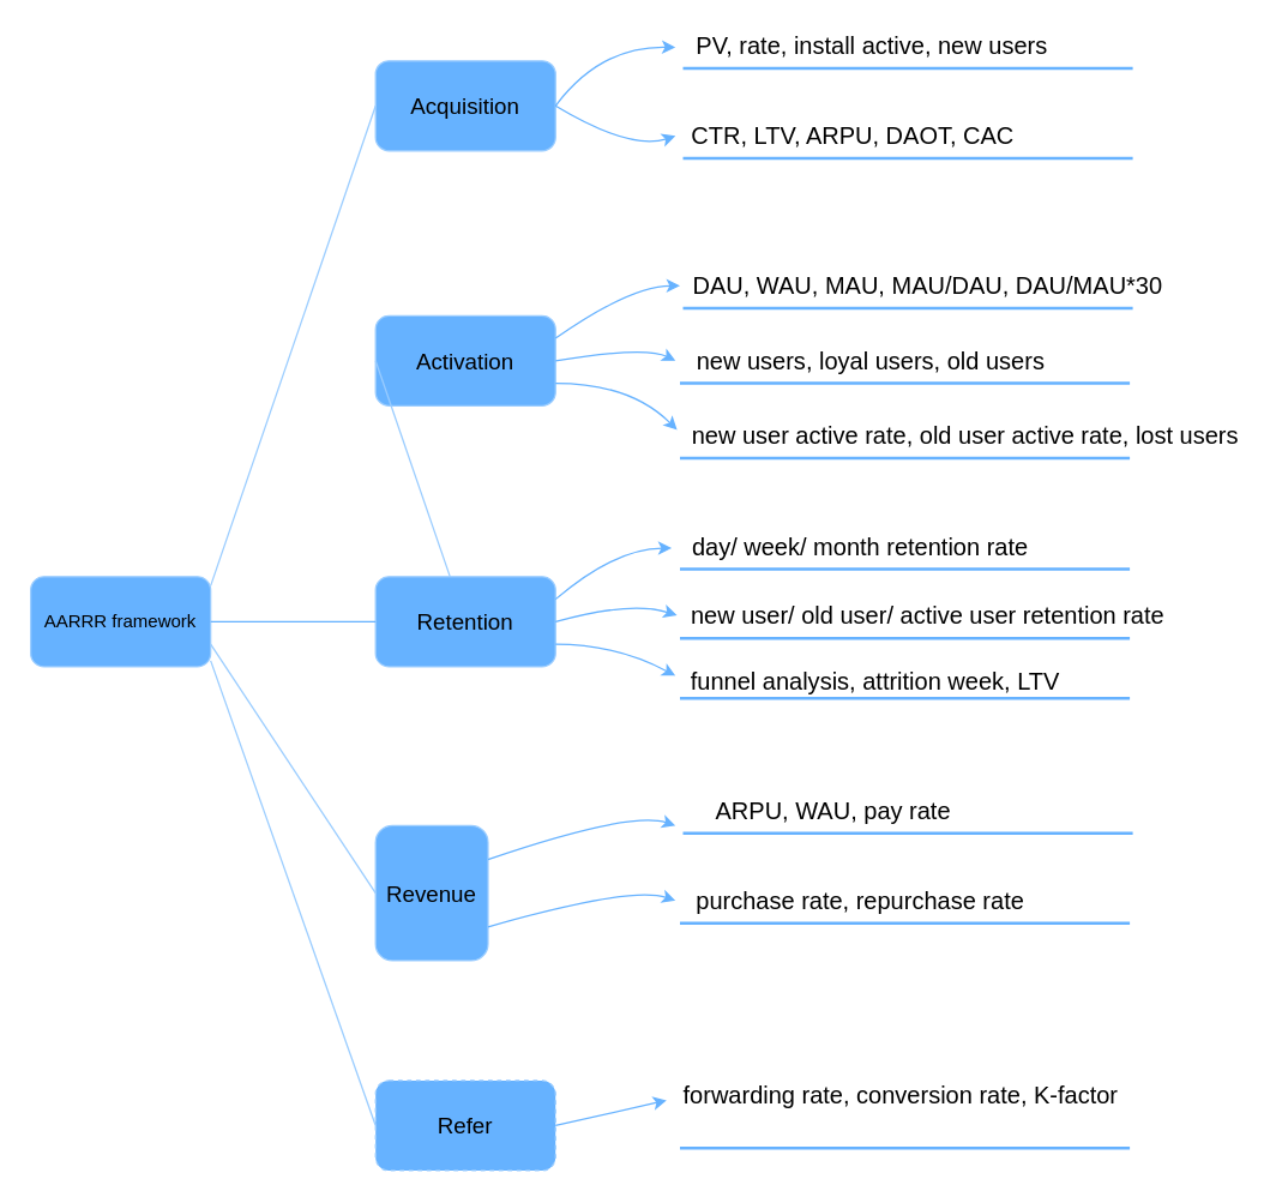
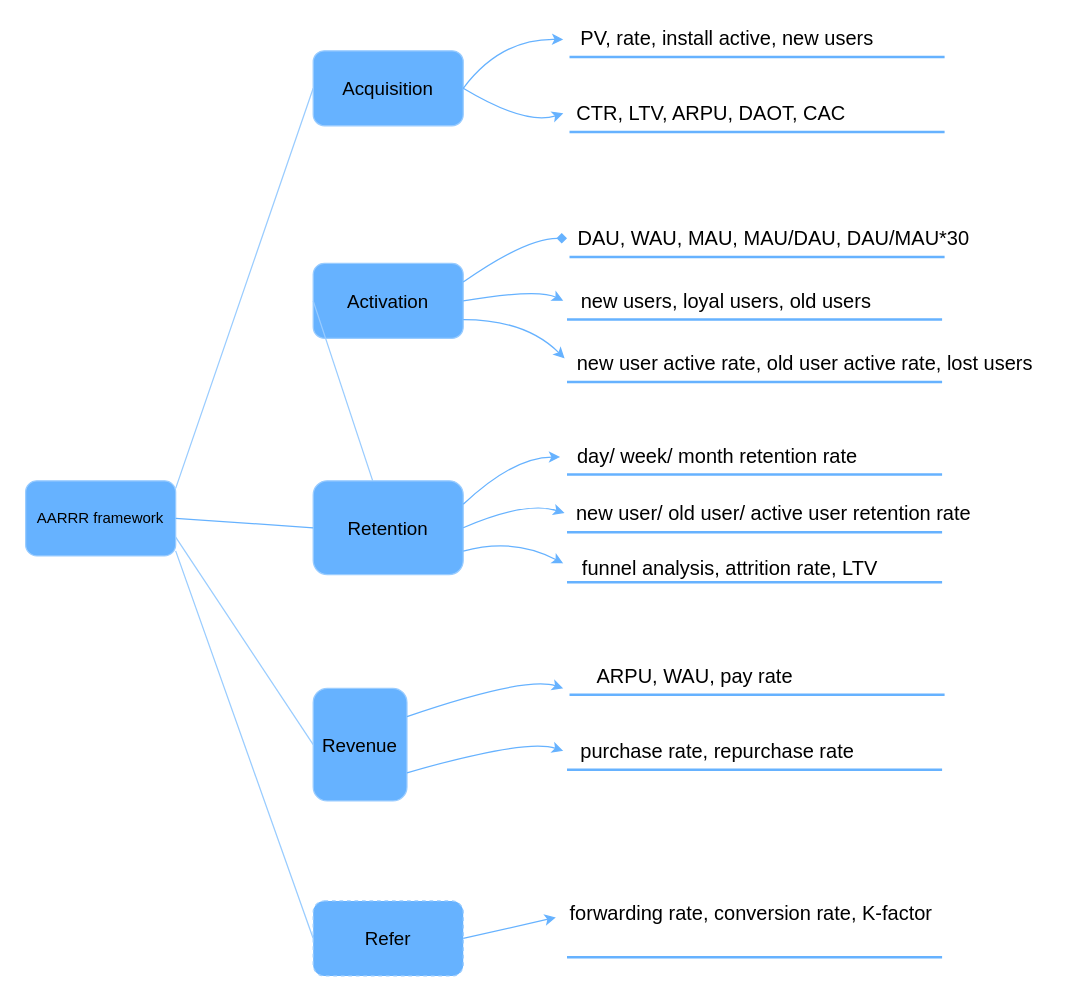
  <mxCell id="0" />
  <mxCell id="1" parent="0" />
  <mxCell id="2" value="AARRR framework" style="rounded=1;whiteSpace=wrap;html=1;fillColor=#66B2FF;strokeColor=#99CCFF;" vertex="1" parent="1"><mxGeometry x="20" y="384" width="120" height="60" as="geometry" /></mxCell>
  <mxCell id="3" value="&lt;font style=&quot;font-size: 15px&quot;&gt;Acquisition&lt;/font&gt;" style="rounded=1;whiteSpace=wrap;html=1;strokeColor=#99CCFF;fillColor=#66B2FF;" vertex="1" parent="1"><mxGeometry x="250" y="40" width="120" height="60" as="geometry" /></mxCell>
  <mxCell id="4" value="" style="endArrow=none;html=1;entryX=0;entryY=0.5;entryDx=0;entryDy=0;strokeColor=#99CCFF;" edge="1" parent="1" target="3"><mxGeometry width="50" height="50" relative="1" as="geometry"><mxPoint x="140" y="390" as="sourcePoint" /><mxPoint x="150" y="200" as="targetPoint" /></mxGeometry></mxCell>
  <mxCell id="5" value="" style="line;strokeWidth=2;html=1;fillColor=#66B2FF;strokeColor=#66B2FF;" vertex="1" parent="1"><mxGeometry x="455" y="40" width="300" height="10" as="geometry" /></mxCell>
  <mxCell id="6" value="&lt;span style=&quot;font-size: 15px&quot;&gt;Activation&lt;/span&gt;" style="rounded=1;whiteSpace=wrap;html=1;strokeColor=#99CCFF;fillColor=#66B2FF;" vertex="1" parent="1"><mxGeometry x="250" y="210" width="120" height="60" as="geometry" /></mxCell>
- <mxCell id="7" value="&lt;span style=&quot;font-size: 15px&quot;&gt;Retention&lt;/span&gt;" style="rounded=1;whiteSpace=wrap;html=1;strokeColor=#99CCFF;fillColor=#66B2FF;" vertex="1" parent="1"><mxGeometry x="250" y="384" width="120" height="60" as="geometry" /></mxCell>
+ <mxCell id="7" value="&lt;span style=&quot;font-size: 15px&quot;&gt;Retention&lt;/span&gt;" style="rounded=1;whiteSpace=wrap;html=1;strokeColor=#99CCFF;fillColor=#66B2FF;" vertex="1" parent="1"><mxGeometry x="250" y="384" width="120" height="75" as="geometry" /></mxCell>
  <mxCell id="8" value="&lt;span style=&quot;font-size: 15px&quot;&gt;Revenue&lt;/span&gt;" style="rounded=1;whiteSpace=wrap;html=1;strokeColor=#99CCFF;fillColor=#66B2FF;" vertex="1" parent="1"><mxGeometry x="250" y="550" width="75" height="90" as="geometry" /></mxCell>
  <mxCell id="9" value="&lt;font style=&quot;font-size: 15px&quot;&gt;Refer&lt;/font&gt;" style="rounded=1;whiteSpace=wrap;html=1;strokeColor=#99CCFF;fillColor=#66B2FF;dashed=1;" vertex="1" parent="1"><mxGeometry x="250" y="720" width="120" height="60" as="geometry" /></mxCell>
  <mxCell id="10" value="" style="endArrow=none;html=1;strokeColor=#99CCFF;exitX=0;exitY=0.5;exitDx=0;exitDy=0;" edge="1" parent="1" source="6" target="7"><mxGeometry width="50" height="50" relative="1" as="geometry"><mxPoint x="330" y="260" as="sourcePoint" /><mxPoint x="240" y="340" as="targetPoint" /></mxGeometry></mxCell>
  <mxCell id="11" value="" style="endArrow=none;html=1;exitX=1;exitY=0.5;exitDx=0;exitDy=0;entryX=0;entryY=0.5;entryDx=0;entryDy=0;strokeColor=#66B2FF;" edge="1" parent="1" source="2" target="7"><mxGeometry width="50" height="50" relative="1" as="geometry"><mxPoint x="330" y="260" as="sourcePoint" /><mxPoint x="380" y="210" as="targetPoint" /></mxGeometry></mxCell>
  <mxCell id="12" value="" style="endArrow=none;html=1;strokeColor=#99CCFF;exitX=1;exitY=0.75;exitDx=0;exitDy=0;entryX=0;entryY=0.5;entryDx=0;entryDy=0;" edge="1" parent="1" source="2" target="8"><mxGeometry width="50" height="50" relative="1" as="geometry"><mxPoint x="330" y="510" as="sourcePoint" /><mxPoint x="380" y="460" as="targetPoint" /></mxGeometry></mxCell>
  <mxCell id="13" value="" style="endArrow=none;html=1;strokeColor=#99CCFF;entryX=0;entryY=0.5;entryDx=0;entryDy=0;" edge="1" parent="1" target="9"><mxGeometry width="50" height="50" relative="1" as="geometry"><mxPoint x="140" y="440" as="sourcePoint" /><mxPoint x="380" y="460" as="targetPoint" /></mxGeometry></mxCell>
  <mxCell id="14" value="PV, rate, install active, new users&amp;nbsp;" style="text;html=1;align=center;verticalAlign=middle;resizable=0;points=[];autosize=1;fontSize=16;" vertex="1" parent="1"><mxGeometry x="453" y="20" width="260" height="20" as="geometry" /></mxCell>
  <mxCell id="15" value="" style="curved=1;endArrow=classic;html=1;strokeColor=#66B2FF;fontSize=16;fontColor=#000000;exitX=1;exitY=0.5;exitDx=0;exitDy=0;" edge="1" parent="1" source="3"><mxGeometry width="50" height="50" relative="1" as="geometry"><mxPoint x="330" y="230" as="sourcePoint" /><mxPoint x="450" y="31" as="targetPoint" /><Array as="points"><mxPoint x="400" y="30" /></Array></mxGeometry></mxCell>
  <mxCell id="16" value="CTR, LTV, ARPU, DAOT, CAC" style="text;html=1;align=center;verticalAlign=middle;resizable=0;points=[];autosize=1;fontSize=16;" vertex="1" parent="1"><mxGeometry x="453" y="80" width="230" height="20" as="geometry" /></mxCell>
  <mxCell id="17" value="" style="line;strokeWidth=2;html=1;fillColor=#66B2FF;strokeColor=#66B2FF;" vertex="1" parent="1"><mxGeometry x="455" y="100" width="300" height="10" as="geometry" /></mxCell>
  <mxCell id="18" value="" style="curved=1;endArrow=classic;html=1;strokeColor=#66B2FF;fontSize=16;fontColor=#000000;" edge="1" parent="1"><mxGeometry width="50" height="50" relative="1" as="geometry"><mxPoint x="370" y="70" as="sourcePoint" /><mxPoint x="450" y="90" as="targetPoint" /><Array as="points"><mxPoint x="420" y="100" /></Array></mxGeometry></mxCell>
  <mxCell id="19" value="DAU, WAU, MAU, MAU/DAU, DAU/MAU*30" style="text;html=1;align=center;verticalAlign=middle;resizable=0;points=[];autosize=1;fontSize=16;" vertex="1" parent="1"><mxGeometry x="453" y="180" width="330" height="20" as="geometry" /></mxCell>
  <mxCell id="20" value="" style="line;strokeWidth=2;html=1;fillColor=#66B2FF;strokeColor=#66B2FF;" vertex="1" parent="1"><mxGeometry x="455" y="200" width="300" height="10" as="geometry" /></mxCell>
  <mxCell id="21" value="new users, loyal users, old users" style="text;html=1;align=center;verticalAlign=middle;resizable=0;points=[];autosize=1;fontSize=16;" vertex="1" parent="1"><mxGeometry x="455" y="230" width="250" height="20" as="geometry" /></mxCell>
  <mxCell id="22" value="" style="line;strokeWidth=2;html=1;fillColor=#66B2FF;strokeColor=#66B2FF;" vertex="1" parent="1"><mxGeometry x="453" y="250" width="300" height="10" as="geometry" /></mxCell>
  <mxCell id="23" value="new user active rate, old user active rate, lost users" style="text;html=1;align=center;verticalAlign=middle;resizable=0;points=[];autosize=1;fontSize=16;" vertex="1" parent="1"><mxGeometry x="453" y="280" width="380" height="20" as="geometry" /></mxCell>
  <mxCell id="24" value="" style="line;strokeWidth=2;html=1;fillColor=#66B2FF;strokeColor=#66B2FF;" vertex="1" parent="1"><mxGeometry x="453" y="300" width="300" height="10" as="geometry" /></mxCell>
- <mxCell id="25" value="" style="curved=1;endArrow=classic;html=1;strokeColor=#66B2FF;fontSize=16;fontColor=#000000;exitX=1;exitY=0.25;exitDx=0;exitDy=0;entryX=0;entryY=0.5;entryDx=0;entryDy=0;entryPerimeter=0;" edge="1" parent="1" source="6" target="19"><mxGeometry width="50" height="50" relative="1" as="geometry"><mxPoint x="380" y="80" as="sourcePoint" /><mxPoint x="460" y="41" as="targetPoint" /><Array as="points"><mxPoint x="420" y="190" /></Array></mxGeometry></mxCell>
+ <mxCell id="25" value="" style="curved=1;endArrow=diamond;html=1;strokeColor=#66B2FF;fontSize=16;fontColor=#000000;exitX=1;exitY=0.25;exitDx=0;exitDy=0;entryX=0;entryY=0.5;entryDx=0;entryDy=0;entryPerimeter=0;" edge="1" parent="1" source="6" target="19"><mxGeometry width="50" height="50" relative="1" as="geometry"><mxPoint x="380" y="80" as="sourcePoint" /><mxPoint x="460" y="41" as="targetPoint" /><Array as="points"><mxPoint x="420" y="190" /></Array></mxGeometry></mxCell>
  <mxCell id="26" value="" style="curved=1;endArrow=classic;html=1;strokeColor=#66B2FF;fontSize=16;fontColor=#000000;exitX=1;exitY=0.5;exitDx=0;exitDy=0;" edge="1" parent="1" source="6"><mxGeometry width="50" height="50" relative="1" as="geometry"><mxPoint x="380" y="235" as="sourcePoint" /><mxPoint x="450" y="240" as="targetPoint" /><Array as="points"><mxPoint x="430" y="230" /></Array></mxGeometry></mxCell>
  <mxCell id="27" value="" style="curved=1;endArrow=classic;html=1;strokeColor=#66B2FF;fontSize=16;fontColor=#000000;exitX=1;exitY=0.75;exitDx=0;exitDy=0;entryX=-0.005;entryY=0.306;entryDx=0;entryDy=0;entryPerimeter=0;" edge="1" parent="1" source="6" target="23"><mxGeometry width="50" height="50" relative="1" as="geometry"><mxPoint x="390" y="245" as="sourcePoint" /><mxPoint x="460" y="210" as="targetPoint" /><Array as="points"><mxPoint x="420" y="255" /></Array></mxGeometry></mxCell>
  <mxCell id="28" value="day/ week/ month retention rate" style="text;html=1;align=center;verticalAlign=middle;resizable=0;points=[];autosize=1;fontSize=16;" vertex="1" parent="1"><mxGeometry x="453" y="354" width="240" height="20" as="geometry" /></mxCell>
  <mxCell id="29" value="new user/ old user/ active user retention rate" style="text;html=1;align=center;verticalAlign=middle;resizable=0;points=[];autosize=1;fontSize=16;" vertex="1" parent="1"><mxGeometry x="453" y="400" width="330" height="20" as="geometry" /></mxCell>
- <mxCell id="30" value="funnel analysis, attrition week, LTV" style="text;html=1;align=center;verticalAlign=middle;resizable=0;points=[];autosize=1;fontSize=16;" vertex="1" parent="1"><mxGeometry x="458" y="444" width="250" height="20" as="geometry" /></mxCell>
+ <mxCell id="30" value="funnel analysis, attrition rate, LTV" style="text;html=1;align=center;verticalAlign=middle;resizable=0;points=[];autosize=1;fontSize=16;" vertex="1" parent="1"><mxGeometry x="458" y="444" width="250" height="20" as="geometry" /></mxCell>
  <mxCell id="31" value="" style="line;strokeWidth=2;html=1;fillColor=#66B2FF;strokeColor=#66B2FF;" vertex="1" parent="1"><mxGeometry x="453" y="374" width="300" height="10" as="geometry" /></mxCell>
  <mxCell id="32" value="" style="line;strokeWidth=2;html=1;fillColor=#66B2FF;strokeColor=#66B2FF;" vertex="1" parent="1"><mxGeometry x="453" y="420" width="300" height="10" as="geometry" /></mxCell>
  <mxCell id="33" value="" style="line;strokeWidth=2;html=1;fillColor=#66B2FF;strokeColor=#66B2FF;" vertex="1" parent="1"><mxGeometry x="453" y="460" width="300" height="10" as="geometry" /></mxCell>
  <mxCell id="34" value="" style="curved=1;endArrow=classic;html=1;strokeColor=#66B2FF;fontSize=16;fontColor=#000000;exitX=1;exitY=0.25;exitDx=0;exitDy=0;entryX=-0.023;entryY=0.547;entryDx=0;entryDy=0;entryPerimeter=0;" edge="1" parent="1" source="7" target="28"><mxGeometry width="50" height="50" relative="1" as="geometry"><mxPoint x="380" y="265" as="sourcePoint" /><mxPoint x="461.1" y="296.12" as="targetPoint" /><Array as="points"><mxPoint x="410" y="365" /></Array></mxGeometry></mxCell>
  <mxCell id="35" value="" style="curved=1;endArrow=classic;html=1;strokeColor=#66B2FF;fontSize=16;fontColor=#000000;exitX=1;exitY=0.5;exitDx=0;exitDy=0;entryX=-0.006;entryY=0.482;entryDx=0;entryDy=0;entryPerimeter=0;" edge="1" parent="1" source="7" target="29"><mxGeometry width="50" height="50" relative="1" as="geometry"><mxPoint x="380" y="409" as="sourcePoint" /><mxPoint x="457.48" y="374.94" as="targetPoint" /><Array as="points"><mxPoint x="420" y="400" /></Array></mxGeometry></mxCell>
  <mxCell id="36" value="" style="curved=1;endArrow=classic;html=1;strokeColor=#66B2FF;fontSize=16;fontColor=#000000;exitX=1;exitY=0.75;exitDx=0;exitDy=0;" edge="1" parent="1" source="7"><mxGeometry width="50" height="50" relative="1" as="geometry"><mxPoint x="390" y="419" as="sourcePoint" /><mxPoint x="450" y="450" as="targetPoint" /><Array as="points"><mxPoint x="410" y="429" /></Array></mxGeometry></mxCell>
  <mxCell id="37" value="ARPU, WAU, pay rate" style="text;html=1;align=center;verticalAlign=middle;resizable=0;points=[];autosize=1;fontSize=16;" vertex="1" parent="1"><mxGeometry x="460" y="530" width="190" height="20" as="geometry" /></mxCell>
  <mxCell id="38" value="purchase rate, repurchase rate" style="text;html=1;align=center;verticalAlign=middle;resizable=0;points=[];autosize=1;fontSize=16;" vertex="1" parent="1"><mxGeometry x="458" y="590" width="230" height="20" as="geometry" /></mxCell>
  <mxCell id="39" value="" style="line;strokeWidth=2;html=1;fillColor=#66B2FF;strokeColor=#66B2FF;" vertex="1" parent="1"><mxGeometry x="453" y="610" width="300" height="10" as="geometry" /></mxCell>
  <mxCell id="40" value="" style="line;strokeWidth=2;html=1;fillColor=#66B2FF;strokeColor=#66B2FF;" vertex="1" parent="1"><mxGeometry x="455" y="550" width="300" height="10" as="geometry" /></mxCell>
  <mxCell id="41" value="" style="curved=1;endArrow=classic;html=1;strokeColor=#66B2FF;fontSize=16;fontColor=#000000;exitX=1;exitY=0.25;exitDx=0;exitDy=0;" edge="1" parent="1" source="8"><mxGeometry width="50" height="50" relative="1" as="geometry"><mxPoint x="380" y="439" as="sourcePoint" /><mxPoint x="450" y="550" as="targetPoint" /><Array as="points"><mxPoint x="420" y="540" /></Array></mxGeometry></mxCell>
  <mxCell id="42" value="" style="curved=1;endArrow=classic;html=1;strokeColor=#66B2FF;fontSize=16;fontColor=#000000;exitX=1;exitY=0.75;exitDx=0;exitDy=0;" edge="1" parent="1" source="8"><mxGeometry width="50" height="50" relative="1" as="geometry"><mxPoint x="380" y="575" as="sourcePoint" /><mxPoint x="450" y="600" as="targetPoint" /><Array as="points"><mxPoint x="420" y="590" /></Array></mxGeometry></mxCell>
  <mxCell id="43" value="forwarding rate, conversion rate, K-factor" style="text;html=1;align=center;verticalAlign=middle;resizable=0;points=[];autosize=1;fontSize=16;" vertex="1" parent="1"><mxGeometry x="445" y="720" width="310" height="20" as="geometry" /></mxCell>
  <mxCell id="44" value="" style="line;strokeWidth=2;html=1;fillColor=#66B2FF;strokeColor=#66B2FF;" vertex="1" parent="1"><mxGeometry x="453" y="760" width="300" height="10" as="geometry" /></mxCell>
  <mxCell id="45" value="" style="curved=1;endArrow=classic;html=1;strokeColor=#66B2FF;fontSize=16;fontColor=#000000;exitX=1;exitY=0.5;exitDx=0;exitDy=0;entryX=-0.003;entryY=0.659;entryDx=0;entryDy=0;entryPerimeter=0;" edge="1" parent="1" source="9" target="43"><mxGeometry width="50" height="50" relative="1" as="geometry"><mxPoint x="380" y="605" as="sourcePoint" /><mxPoint x="460" y="610" as="targetPoint" /><Array as="points" /></mxGeometry></mxCell>
